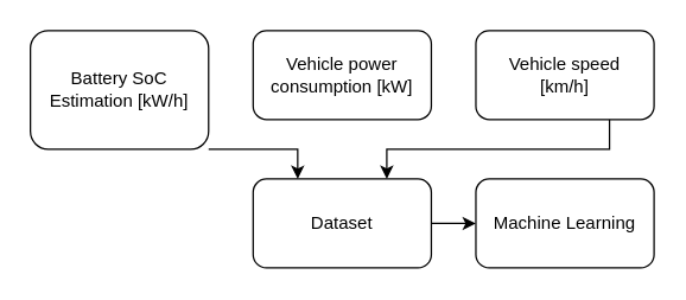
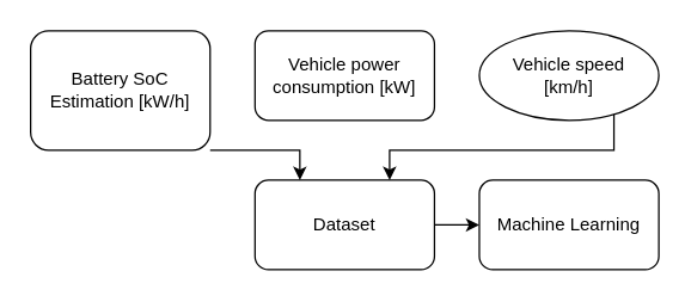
  <mxCell id="0" />
  <mxCell id="1" parent="0" />
  <mxCell id="2" value="" style="edgeStyle=orthogonalEdgeStyle;rounded=0;jumpStyle=none;orthogonalLoop=1;jettySize=auto;html=1;" parent="1" source="3" target="9" edge="1"><mxGeometry relative="1" as="geometry" /></mxCell>
  <mxCell id="3" value="Dataset" style="rounded=1;whiteSpace=wrap;html=1;" parent="1" vertex="1"><mxGeometry x="170" y="120" width="120" height="60" as="geometry" /></mxCell>
  <mxCell id="4" value="Vehicle power&lt;br&gt;consumption [kW]" style="rounded=1;whiteSpace=wrap;html=1;" parent="1" vertex="1"><mxGeometry x="170" y="20" width="120" height="60" as="geometry" /></mxCell>
  <mxCell id="5" value="" style="edgeStyle=orthogonalEdgeStyle;rounded=0;jumpStyle=none;orthogonalLoop=1;jettySize=auto;html=1;" parent="1" source="6" target="3" edge="1"><mxGeometry relative="1" as="geometry"><Array as="points"><mxPoint x="410" y="100" /><mxPoint x="260" y="100" /></Array></mxGeometry></mxCell>
- <mxCell id="6" value="Vehicle speed&lt;br&gt;[km/h]" style="rounded=1;whiteSpace=wrap;html=1;" parent="1" vertex="1"><mxGeometry x="320" y="20" width="120" height="60" as="geometry" /></mxCell>
+ <mxCell id="6" value="Vehicle speed&lt;br&gt;[km/h]" style="ellipse;whiteSpace=wrap;html=1;" parent="1" vertex="1"><mxGeometry x="320" y="20" width="120" height="60" as="geometry" /></mxCell>
  <mxCell id="7" value="" style="edgeStyle=orthogonalEdgeStyle;rounded=0;orthogonalLoop=1;jettySize=auto;html=1;" parent="1" source="8" target="3" edge="1"><mxGeometry relative="1" as="geometry"><Array as="points"><mxPoint x="80" y="100" /><mxPoint x="200" y="100" /></Array></mxGeometry></mxCell>
  <mxCell id="8" value="Battery SoC Estimation [kW/h]" style="rounded=1;whiteSpace=wrap;html=1;" parent="1" vertex="1"><mxGeometry x="20" y="20" width="120" height="80" as="geometry" /></mxCell>
  <mxCell id="9" value="Machine Learning" style="rounded=1;whiteSpace=wrap;html=1;" parent="1" vertex="1"><mxGeometry x="320" y="120" width="120" height="60" as="geometry" /></mxCell>
